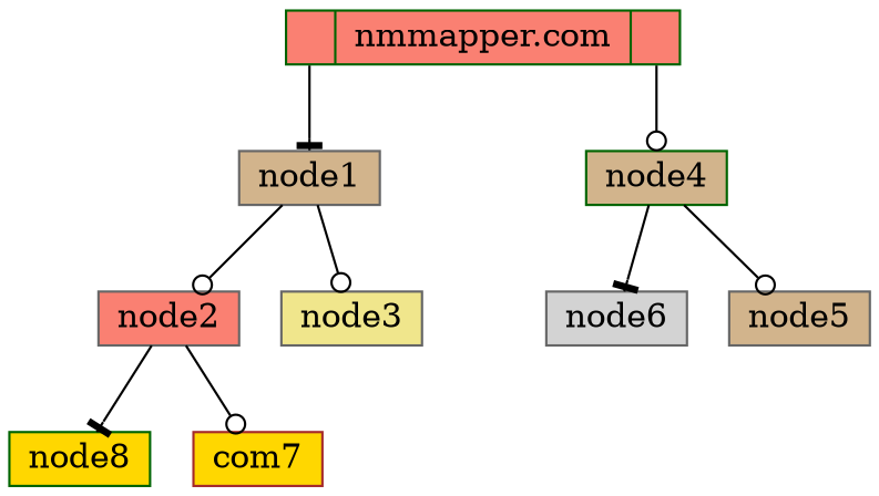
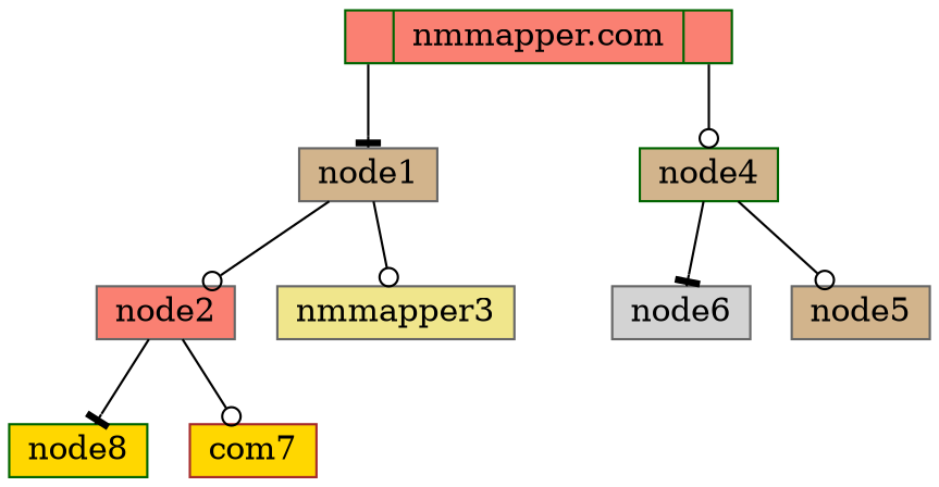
  digraph {
    node [color=gray40 fillcolor=tan shape=record style=filled]
    edge [arrowhead=odot headport=f1 tailport=f2]
    n1 [color=darkgreen fillcolor=salmon height=.1 label="<f0> |<f1> nmmapper.com|<f2>"]
    node4 [color=darkgreen height=.1]
    node1 [height=.1]
    node6 [fillcolor=lightgrey height=.1]
    node5 [height=.1]
    node2 [fillcolor=salmon height=.1]
-   node3 [fillcolor=khaki height=.1]
+   node3 [fillcolor=khaki height=.1 label=nmmapper3]
    node8 [color=darkgreen fillcolor=gold height=.1]
    n9 [color=brown fillcolor=gold height=.1 label=com7]
    n1 -> node4
    n1 -> node1 [arrowhead=tee tailport=f0]
    node4 -> node6 [arrowhead=tee]
    node4 -> node5 [tailport=f0]
    node1 -> node2 [tailport=f0]
    node1 -> node3
    node2 -> node8 [arrowhead=tee]
    node2 -> n9 [tailport=f0]
  }
